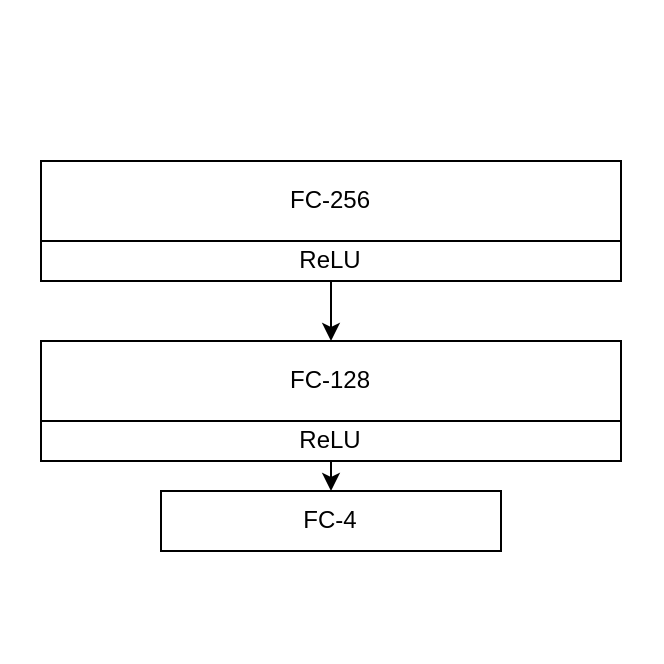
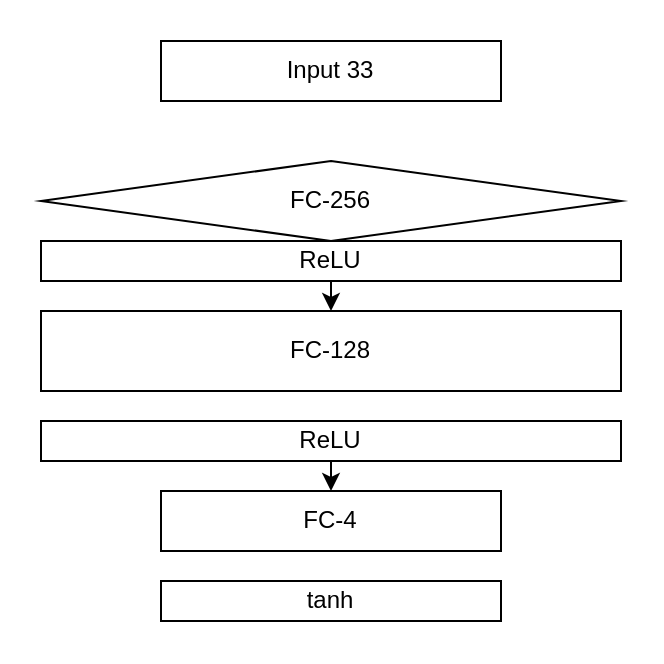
  <mxCell id="0" />
  <mxCell id="1" parent="0" />
- <mxCell id="2" value="FC-256" style="rounded=0;whiteSpace=wrap;html=1;" parent="1" vertex="1"><mxGeometry x="20" y="80" width="290" height="40" as="geometry" /></mxCell>
+ <mxCell id="2" value="FC-256" style="rhombus;whiteSpace=wrap;html=1;" parent="1" vertex="1"><mxGeometry x="20" y="80" width="290" height="40" as="geometry" /></mxCell>
  <mxCell id="3" style="edgeStyle=orthogonalEdgeStyle;rounded=0;orthogonalLoop=1;jettySize=auto;html=1;exitX=0.5;exitY=1;exitDx=0;exitDy=0;entryX=0.5;entryY=0;entryDx=0;entryDy=0;strokeWidth=1;" parent="1" source="4" target="5" edge="1"><mxGeometry relative="1" as="geometry" /></mxCell>
  <mxCell id="4" value="ReLU" style="rounded=0;whiteSpace=wrap;html=1;" parent="1" vertex="1"><mxGeometry x="20" y="120" width="290" height="20" as="geometry" /></mxCell>
- <mxCell id="5" value="FC-128" style="rounded=0;whiteSpace=wrap;html=1;" parent="1" vertex="1"><mxGeometry x="20" y="170" width="290" height="40" as="geometry" /></mxCell>
+ <mxCell id="5" value="FC-128" style="rounded=0;whiteSpace=wrap;html=1;" parent="1" vertex="1"><mxGeometry x="20" y="155" width="290" height="40" as="geometry" /></mxCell>
  <mxCell id="6" value="FC-4" style="rounded=0;whiteSpace=wrap;html=1;" parent="1" vertex="1"><mxGeometry x="80" y="245" width="170" height="30" as="geometry" /></mxCell>
+ <mxCell id="7" value="Input 33" style="rounded=0;whiteSpace=wrap;html=1;" parent="1" vertex="1"><mxGeometry x="80" y="20" width="170" height="30" as="geometry" /></mxCell>
  <mxCell id="8" style="edgeStyle=orthogonalEdgeStyle;rounded=0;orthogonalLoop=1;jettySize=auto;html=1;exitX=0.5;exitY=1;exitDx=0;exitDy=0;entryX=0.5;entryY=0;entryDx=0;entryDy=0;strokeWidth=1;" parent="1" source="9" target="6" edge="1"><mxGeometry relative="1" as="geometry" /></mxCell>
  <mxCell id="9" value="ReLU" style="rounded=0;whiteSpace=wrap;html=1;" parent="1" vertex="1"><mxGeometry x="20" y="210" width="290" height="20" as="geometry" /></mxCell>
+ <mxCell id="10" value="tanh" style="rounded=0;whiteSpace=wrap;html=1;" parent="1" vertex="1"><mxGeometry x="80" y="290" width="170" height="20" as="geometry" /></mxCell>
